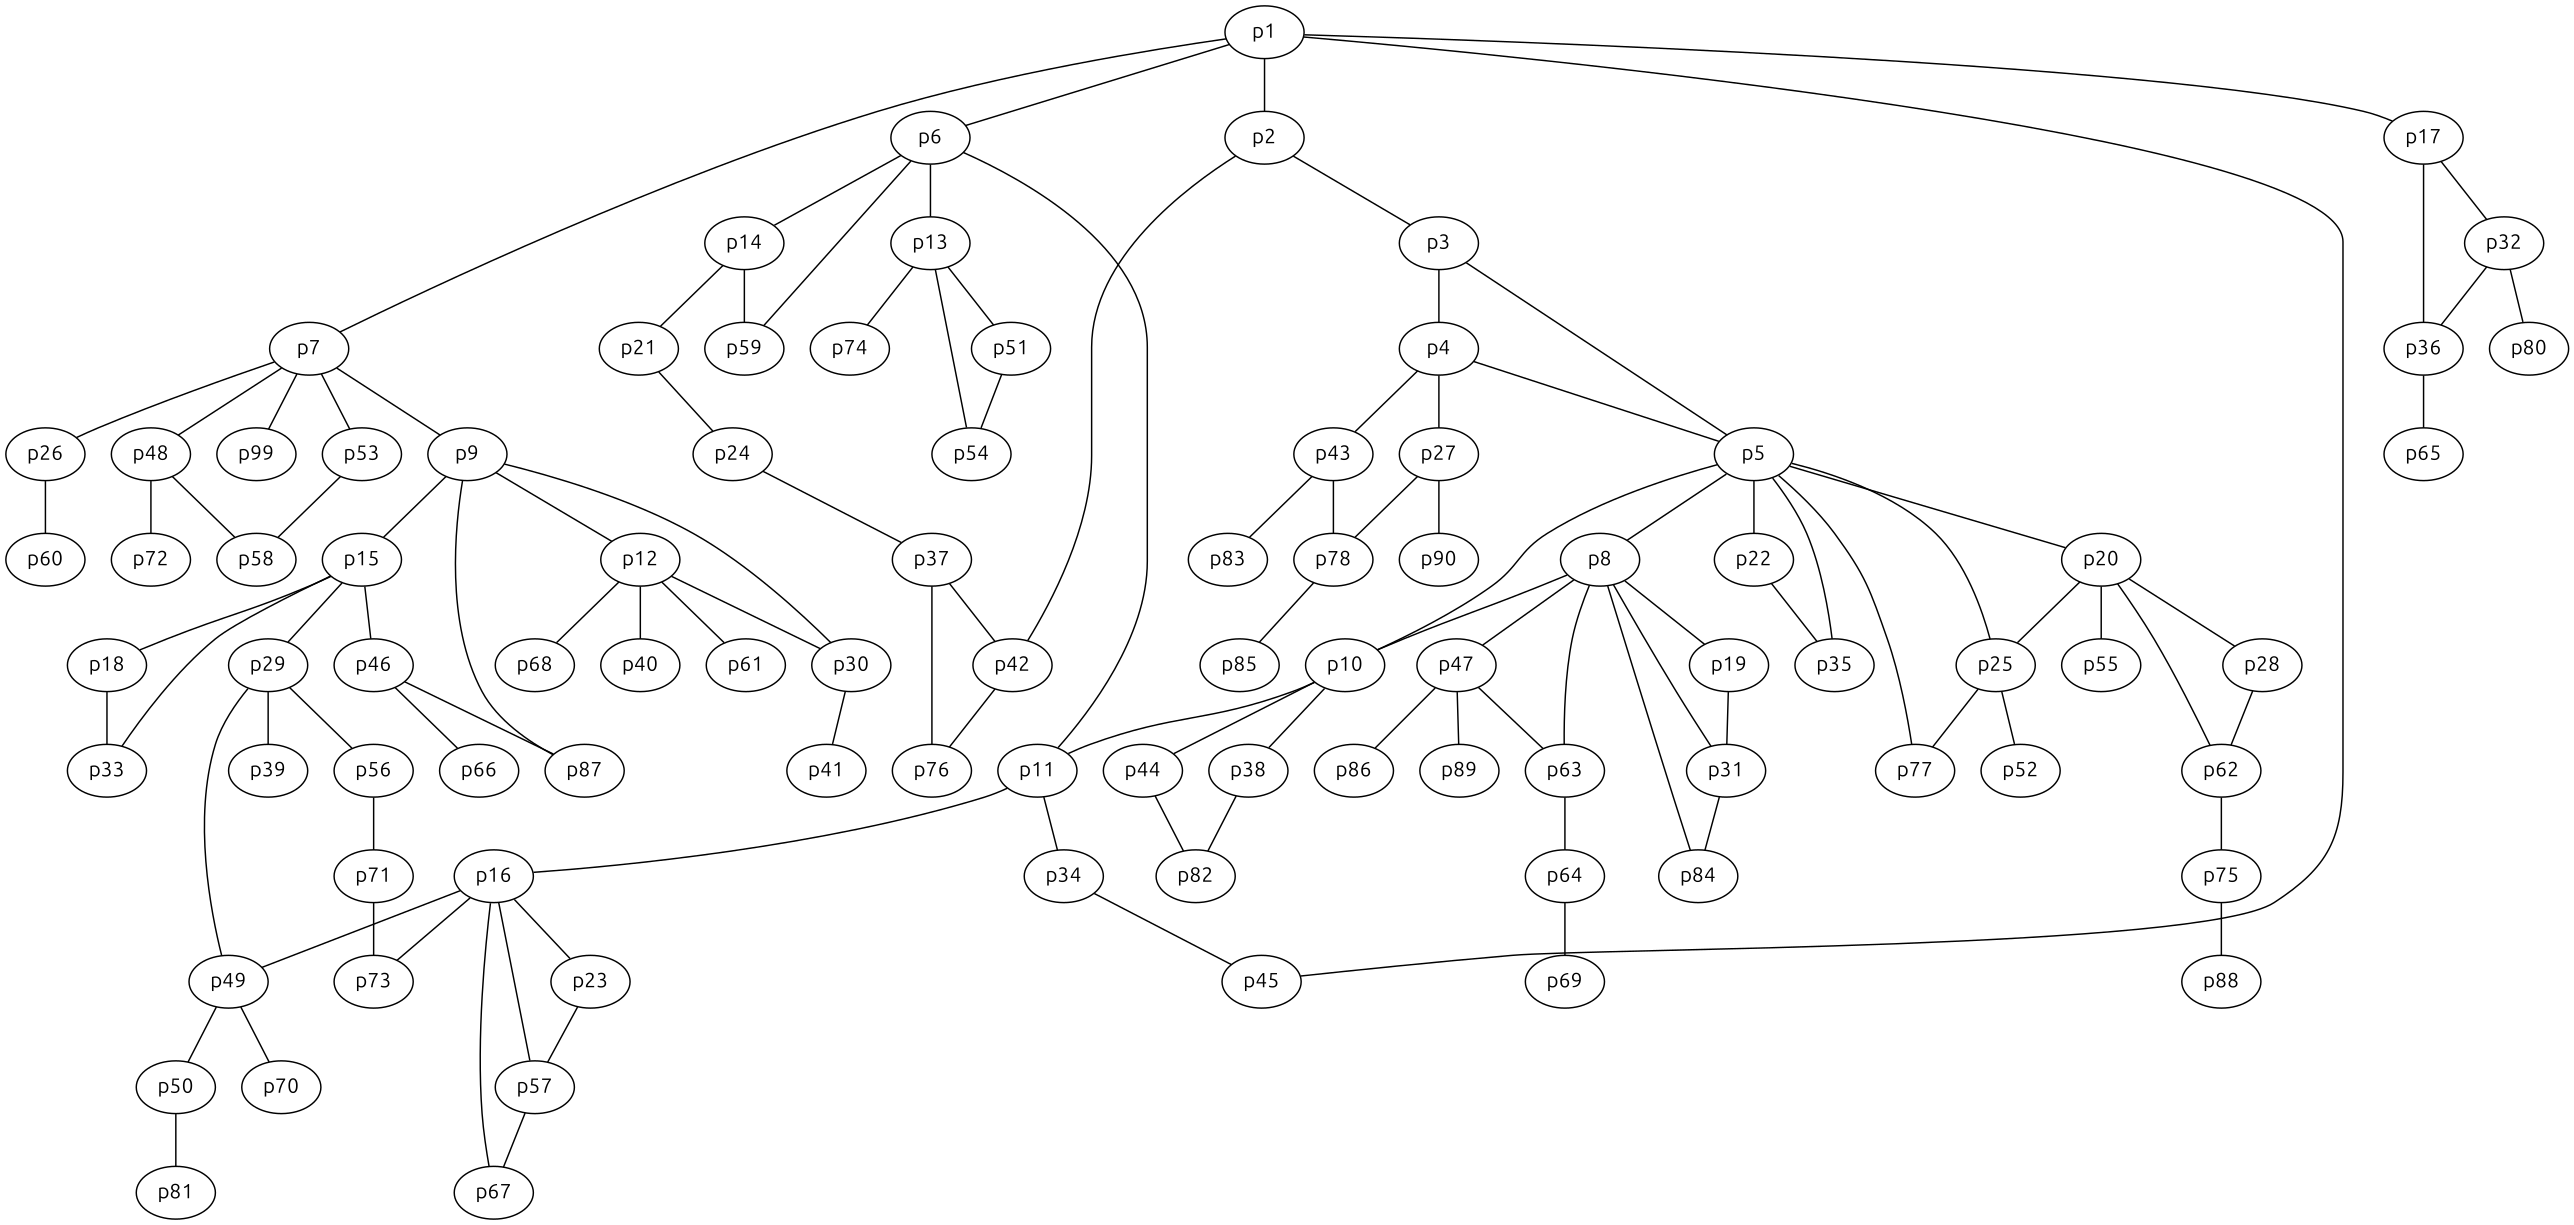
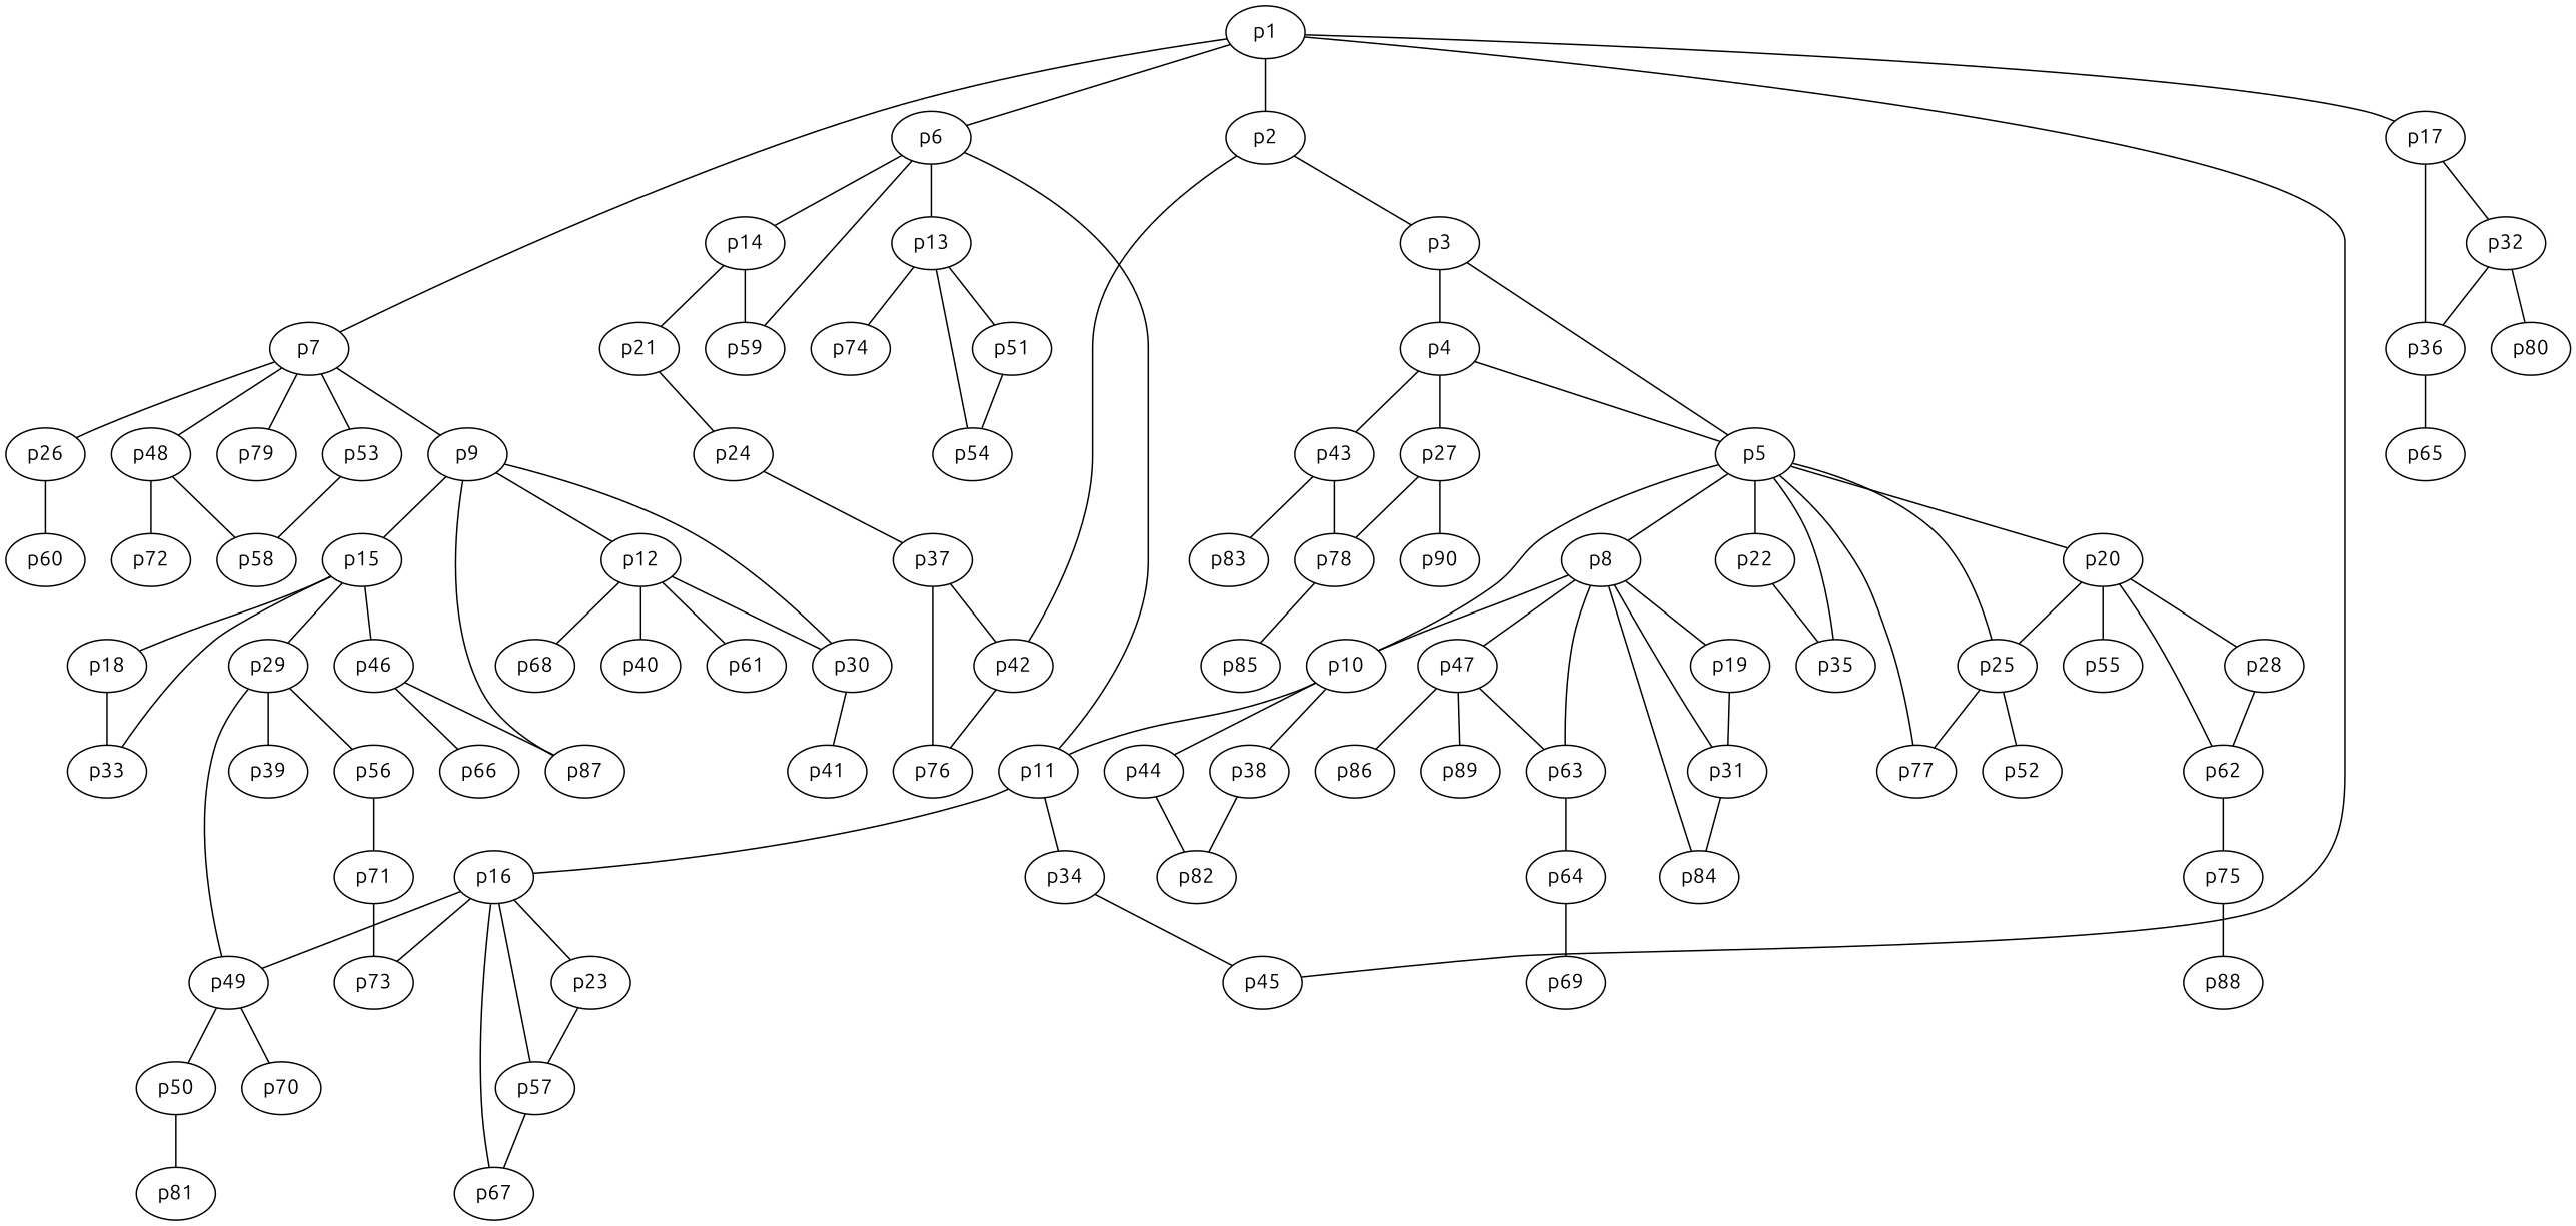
  graph {
    fontname=Ubuntu
    node [fontname=Ubuntu]
    edge [fontname=Ubuntu]
    p1
    p2
    p6
    p7
    p17
    p45
    p3
    p42
    p11
    p13
    p14
    p59
    p9
    p26
    p48
    p53
-   p79 [label=p99]
+   p79
    p32
    p36
    p4
    p5
    p76
    p27
    p43
    p8
    p10
    p20
    p22
    p25
    p35
    p77
    p78
    p90
    p83
    p19
    p31
    p47
    p63
    p84
    p38
    p44
    p28
    p55
    p62
    p52
    p16
    p34
    p51
    p54
    p74
    p21
    p12
    p15
    p30
    p87
    p60
    p58
    p72
    p86
    p89
    p64
    p61
    p68
    p40
    p18
    p33
    p46
    p29
    p41
    p82
    p23
    p49
    p57
    p67
    p73
    p24
    p66
    p50
    p70
    p80
    p65
    p39
    p56
    p75
    p37
    p85
    p71
    p81
    p88
    p69
    p1 -- p2
    p1 -- p6
    p1 -- p7
    p1 -- p17
    p1 -- p45
    p2 -- p3
    p2 -- p42
    p6 -- p11
    p6 -- p13
    p6 -- p14
    p6 -- p59
    p7 -- p9
    p7 -- p26
    p7 -- p48
    p7 -- p53
    p7 -- p79
    p17 -- p32
    p17 -- p36
    p3 -- p4
    p3 -- p5
    p42 -- p76
    p11 -- p16
    p11 -- p34
    p13 -- p51
    p13 -- p54
    p13 -- p74
    p14 -- p59
    p14 -- p21
    p9 -- p12
    p9 -- p15
    p9 -- p30
    p9 -- p87
    p26 -- p60
    p48 -- p58
    p48 -- p72
    p53 -- p58
    p32 -- p36
    p32 -- p80
    p36 -- p65
    p4 -- p5
    p4 -- p27
    p4 -- p43
    p5 -- p8
    p5 -- p10
    p5 -- p20
    p5 -- p22
    p5 -- p25
    p5 -- p35
    p5 -- p77
    p27 -- p78
    p27 -- p90
    p43 -- p78
    p43 -- p83
    p8 -- p10
    p8 -- p19
    p8 -- p31
    p8 -- p47
    p8 -- p63
    p8 -- p84
    p10 -- p11
    p10 -- p38
    p10 -- p44
    p20 -- p25
    p20 -- p28
    p20 -- p55
    p20 -- p62
    p22 -- p35
    p25 -- p77
    p25 -- p52
    p78 -- p85
    p19 -- p31
    p31 -- p84
    p47 -- p63
    p47 -- p86
    p47 -- p89
    p63 -- p64
    p38 -- p82
    p44 -- p82
    p28 -- p62
    p62 -- p75
    p16 -- p23
    p16 -- p49
    p16 -- p57
    p16 -- p67
    p16 -- p73
    p34 -- p45
    p51 -- p54
    p21 -- p24
    p12 -- p30
    p12 -- p61
    p12 -- p68
    p12 -- p40
    p15 -- p18
    p15 -- p33
    p15 -- p46
    p15 -- p29
    p30 -- p41
    p64 -- p69
    p18 -- p33
    p46 -- p87
    p46 -- p66
    p29 -- p49
    p29 -- p39
    p29 -- p56
    p23 -- p57
    p49 -- p50
    p49 -- p70
    p57 -- p67
    p24 -- p37
    p50 -- p81
    p56 -- p71
    p75 -- p88
    p37 -- p42
    p37 -- p76
    p71 -- p73
  }
